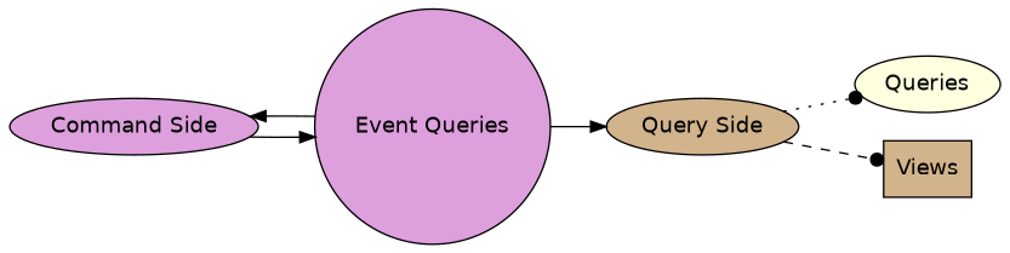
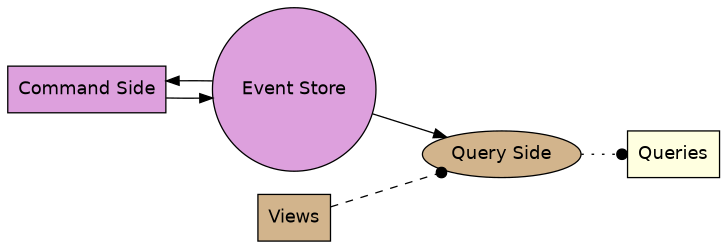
  digraph {
    fontname="DejaVu Sans"
    rankdir=LR
    node [fillcolor=plum fontname="DejaVu Sans" shape=box style=filled]
    edge [fontname="DejaVu Sans" style=solid]
-   n1 [label="Command Side" shape=ellipse]
-   n2 [label="Event Queries" shape=circle]
+   n1 [label="Command Side"]
+   n2 [label="Event Store" shape=circle]
    n3 [fillcolor=tan label="Query Side" shape=ellipse]
-   Queries [fillcolor=lightyellow shape=""]
+   Queries [fillcolor=lightyellow]
    Views [fillcolor=tan]
    n1 -> n2
    n2 -> n1
    n2 -> n3
    n3 -> Queries [arrowhead=dot style=dotted]
-   n3 -> Views [arrowhead=dot style=dashed]
+   Views -> n3 [arrowhead=dot style=dashed]
  }
